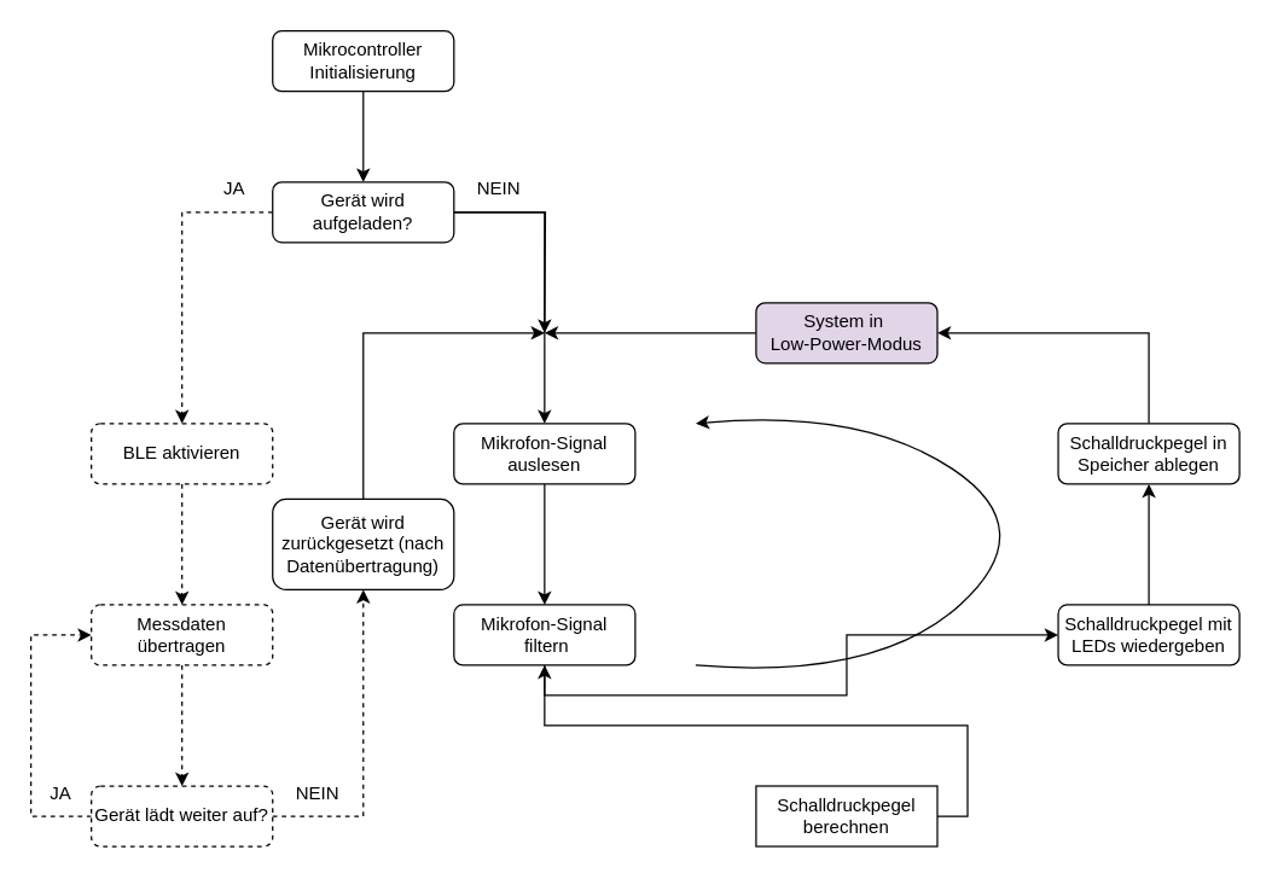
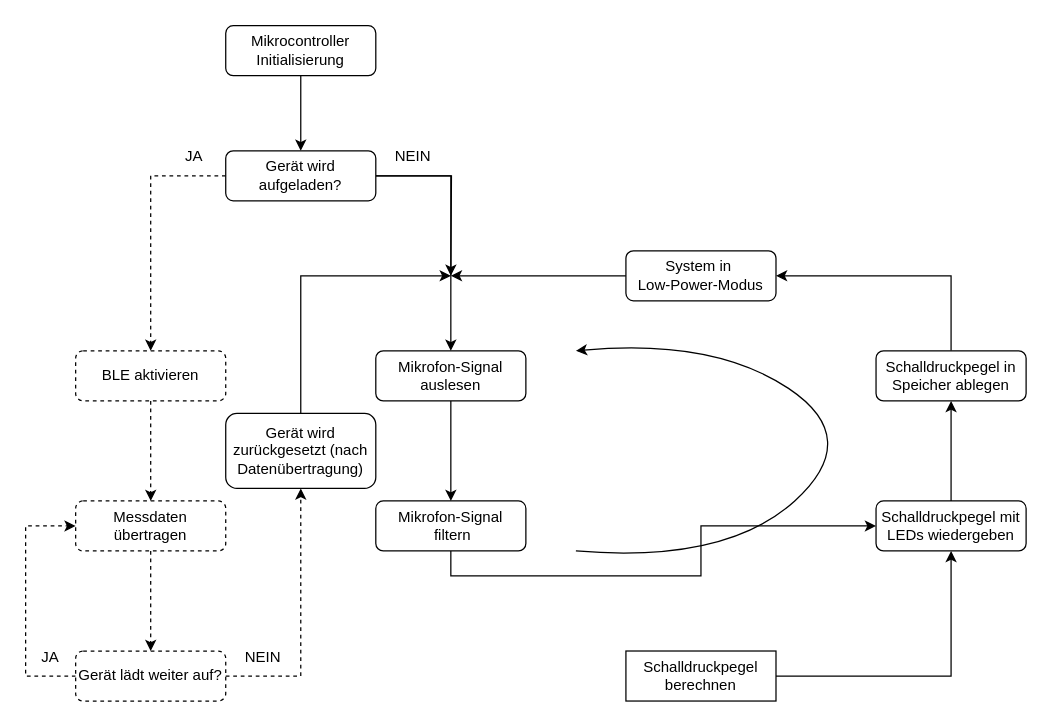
  <mxCell id="0" />
  <mxCell id="1" parent="0" />
  <mxCell id="2" style="edgeStyle=orthogonalEdgeStyle;rounded=0;orthogonalLoop=1;jettySize=auto;html=1;exitX=0.5;exitY=1;exitDx=0;exitDy=0;entryX=0.5;entryY=0;entryDx=0;entryDy=0;" parent="1" source="3" target="24" edge="1"><mxGeometry relative="1" as="geometry" /></mxCell>
  <mxCell id="3" value="Mikrocontroller Initialisierung" style="rounded=1;whiteSpace=wrap;html=1;" parent="1" vertex="1"><mxGeometry x="180" width="120" height="40" as="geometry" y="20" /></mxCell>
  <mxCell id="4" style="edgeStyle=orthogonalEdgeStyle;rounded=0;orthogonalLoop=1;jettySize=auto;html=1;exitX=0.5;exitY=1;exitDx=0;exitDy=0;entryX=0.5;entryY=0;entryDx=0;entryDy=0;" parent="1" source="5" target="7" edge="1"><mxGeometry relative="1" as="geometry" /></mxCell>
  <mxCell id="5" value="Mikrofon-Signal auslesen" style="rounded=1;whiteSpace=wrap;html=1;" parent="1" vertex="1"><mxGeometry x="300" y="280" width="120" height="40" as="geometry" /></mxCell>
  <mxCell id="6" style="edgeStyle=orthogonalEdgeStyle;rounded=0;orthogonalLoop=1;jettySize=auto;html=1;exitX=0.5;exitY=1;exitDx=0;exitDy=0;" parent="1" source="7" target="9" edge="1"><mxGeometry relative="1" as="geometry" /></mxCell>
  <mxCell id="7" value="&lt;span style=&quot;&quot;&gt;Mikrofon-Signal&lt;br&gt;&amp;nbsp;filtern&lt;/span&gt;" style="rounded=1;whiteSpace=wrap;html=1;" parent="1" vertex="1"><mxGeometry x="300" y="400" width="120" height="40" as="geometry" /></mxCell>
  <mxCell id="8" style="edgeStyle=orthogonalEdgeStyle;rounded=0;orthogonalLoop=1;jettySize=auto;html=1;exitX=0.5;exitY=0;exitDx=0;exitDy=0;entryX=0.5;entryY=1;entryDx=0;entryDy=0;" parent="1" source="9" target="11" edge="1"><mxGeometry relative="1" as="geometry" /></mxCell>
  <mxCell id="9" value="Schalldruckpegel mit LEDs wiedergeben" style="rounded=1;whiteSpace=wrap;html=1;" parent="1" vertex="1"><mxGeometry x="700" y="400" width="120" height="40" as="geometry" /></mxCell>
  <mxCell id="10" style="edgeStyle=orthogonalEdgeStyle;rounded=0;orthogonalLoop=1;jettySize=auto;html=1;exitX=0.5;exitY=0;exitDx=0;exitDy=0;entryX=1;entryY=0.5;entryDx=0;entryDy=0;" parent="1" source="11" target="15" edge="1"><mxGeometry relative="1" as="geometry" /></mxCell>
  <mxCell id="11" value="Schalldruckpegel in Speicher ablegen" style="rounded=1;whiteSpace=wrap;html=1;" parent="1" vertex="1"><mxGeometry x="700" y="280" width="120" height="40" as="geometry" /></mxCell>
- <mxCell id="12" style="edgeStyle=orthogonalEdgeStyle;rounded=0;orthogonalLoop=1;jettySize=auto;html=1;exitX=1;exitY=0.5;exitDx=0;exitDy=0;" parent="1" source="13" target="7" edge="1"><mxGeometry relative="1" as="geometry" /></mxCell>
+ <mxCell id="12" style="edgeStyle=orthogonalEdgeStyle;rounded=0;orthogonalLoop=1;jettySize=auto;html=1;exitX=1;exitY=0.5;exitDx=0;exitDy=0;entryX=0.5;entryY=1;entryDx=0;entryDy=0;" parent="1" source="13" target="9" edge="1"><mxGeometry relative="1" as="geometry" /></mxCell>
  <mxCell id="13" value="Schalldruckpegel berechnen" style="whiteSpace=wrap;html=1;rounded=0;" parent="1" vertex="1"><mxGeometry x="500" y="520" width="120" height="40" as="geometry" /></mxCell>
  <mxCell id="14" style="edgeStyle=orthogonalEdgeStyle;rounded=0;orthogonalLoop=1;jettySize=auto;html=1;" parent="1" source="15" edge="1"><mxGeometry relative="1" as="geometry"><mxPoint x="360" y="220" as="targetPoint" /></mxGeometry></mxCell>
- <mxCell id="15" value="System in&amp;nbsp;&lt;div&gt;Low-Power-Modus&lt;/div&gt;" style="rounded=1;whiteSpace=wrap;html=1;fillColor=#e1d5e7;" parent="1" vertex="1"><mxGeometry x="500" y="200" width="120" height="40" as="geometry" /></mxCell>
+ <mxCell id="15" value="System in&amp;nbsp;&lt;div&gt;Low-Power-Modus&lt;/div&gt;" style="rounded=1;whiteSpace=wrap;html=1;" parent="1" vertex="1"><mxGeometry x="500" y="200" width="120" height="40" as="geometry" /></mxCell>
  <mxCell id="16" value="" style="curved=1;endArrow=classic;html=1;rounded=0;" parent="1" edge="1"><mxGeometry width="50" height="50" relative="1" as="geometry"><mxPoint x="460" y="440" as="sourcePoint" /><mxPoint x="460" y="280" as="targetPoint" /><Array as="points"><mxPoint x="580" y="450" /><mxPoint x="690" y="350" /><mxPoint x="570" y="270" /><mxPoint x="460" y="280" /></Array></mxGeometry></mxCell>
  <mxCell id="17" style="edgeStyle=orthogonalEdgeStyle;rounded=0;orthogonalLoop=1;jettySize=auto;html=1;exitX=0.5;exitY=1;exitDx=0;exitDy=0;entryX=0.5;entryY=0;entryDx=0;entryDy=0;dashed=1;" parent="1" source="18" target="20" edge="1"><mxGeometry relative="1" as="geometry" /></mxCell>
  <mxCell id="18" value="BLE aktivieren" style="rounded=1;whiteSpace=wrap;html=1;dashed=1;" parent="1" vertex="1"><mxGeometry x="60" y="280" width="120" height="40" as="geometry" /></mxCell>
  <mxCell id="19" style="edgeStyle=orthogonalEdgeStyle;rounded=0;orthogonalLoop=1;jettySize=auto;html=1;exitX=0.5;exitY=1;exitDx=0;exitDy=0;entryX=0.5;entryY=0;entryDx=0;entryDy=0;dashed=1;" parent="1" source="20" target="26" edge="1"><mxGeometry relative="1" as="geometry" /></mxCell>
  <mxCell id="20" value="Messdaten übertragen" style="rounded=1;whiteSpace=wrap;html=1;dashed=1;" parent="1" vertex="1"><mxGeometry x="60" y="400" width="120" height="40" as="geometry" /></mxCell>
  <mxCell id="21" style="edgeStyle=orthogonalEdgeStyle;rounded=0;orthogonalLoop=1;jettySize=auto;html=1;exitX=0;exitY=0.5;exitDx=0;exitDy=0;dashed=1;entryX=0.5;entryY=0;entryDx=0;entryDy=0;" parent="1" source="24" target="18" edge="1"><mxGeometry relative="1" as="geometry"><mxPoint x="200" y="220" as="targetPoint" /><Array as="points"><mxPoint x="120" y="140" /></Array></mxGeometry></mxCell>
  <mxCell id="22" style="edgeStyle=orthogonalEdgeStyle;rounded=0;orthogonalLoop=1;jettySize=auto;html=1;exitX=1;exitY=0.5;exitDx=0;exitDy=0;" parent="1" source="24" edge="1"><mxGeometry relative="1" as="geometry"><mxPoint x="360" y="220" as="targetPoint" /></mxGeometry></mxCell>
  <mxCell id="23" style="edgeStyle=orthogonalEdgeStyle;rounded=0;orthogonalLoop=1;jettySize=auto;html=1;exitX=1;exitY=0.5;exitDx=0;exitDy=0;entryX=0.5;entryY=0;entryDx=0;entryDy=0;" parent="1" source="24" target="5" edge="1"><mxGeometry relative="1" as="geometry" /></mxCell>
  <mxCell id="24" value="Gerät wird aufgeladen?" style="rounded=1;whiteSpace=wrap;html=1;" parent="1" vertex="1"><mxGeometry x="180" y="120" width="120" height="40" as="geometry" /></mxCell>
  <mxCell id="25" style="edgeStyle=orthogonalEdgeStyle;rounded=0;orthogonalLoop=1;jettySize=auto;html=1;exitX=0;exitY=0.5;exitDx=0;exitDy=0;entryX=0;entryY=0.5;entryDx=0;entryDy=0;dashed=1;" parent="1" source="26" target="20" edge="1"><mxGeometry relative="1" as="geometry"><Array as="points"><mxPoint x="20" y="540" /><mxPoint x="20" y="420" /></Array></mxGeometry></mxCell>
  <mxCell id="26" value="Gerät lädt weiter auf?" style="rounded=1;whiteSpace=wrap;html=1;dashed=1;" parent="1" vertex="1"><mxGeometry x="60" y="520" width="120" height="40" as="geometry" /></mxCell>
  <mxCell id="27" value="JA" style="text;html=1;strokeColor=none;fillColor=none;align=center;verticalAlign=middle;whiteSpace=wrap;rounded=0;" parent="1" vertex="1"><mxGeometry x="130" y="110" width="50" height="30" as="geometry" /></mxCell>
  <mxCell id="28" value="NEIN" style="text;html=1;strokeColor=none;fillColor=none;align=center;verticalAlign=middle;whiteSpace=wrap;rounded=0;" parent="1" vertex="1"><mxGeometry x="300" y="110" width="60" height="30" as="geometry" /></mxCell>
  <mxCell id="29" value="JA" style="text;html=1;strokeColor=none;fillColor=none;align=center;verticalAlign=middle;whiteSpace=wrap;rounded=0;" parent="1" vertex="1"><mxGeometry x="20" y="510" width="40" height="30" as="geometry" /></mxCell>
  <mxCell id="30" style="edgeStyle=orthogonalEdgeStyle;rounded=0;orthogonalLoop=1;jettySize=auto;html=1;exitX=0;exitY=1;exitDx=0;exitDy=0;entryX=0.5;entryY=1;entryDx=0;entryDy=0;dashed=1;" parent="1" source="31" target="33" edge="1"><mxGeometry relative="1" as="geometry"><Array as="points"><mxPoint x="240" y="540" /></Array></mxGeometry></mxCell>
  <mxCell id="31" value="NEIN" style="text;html=1;strokeColor=none;fillColor=none;align=center;verticalAlign=middle;whiteSpace=wrap;rounded=0;" parent="1" vertex="1"><mxGeometry x="180" y="510" width="60" height="30" as="geometry" /></mxCell>
  <mxCell id="32" style="edgeStyle=orthogonalEdgeStyle;rounded=0;orthogonalLoop=1;jettySize=auto;html=1;exitX=0.5;exitY=0;exitDx=0;exitDy=0;" parent="1" source="33" edge="1"><mxGeometry relative="1" as="geometry"><mxPoint x="360" y="220" as="targetPoint" /><Array as="points"><mxPoint x="240" y="220" /></Array></mxGeometry></mxCell>
  <mxCell id="33" value="Gerät wird zurückgesetzt (nach Datenübertragung)" style="rounded=1;whiteSpace=wrap;html=1;" parent="1" vertex="1"><mxGeometry x="180" y="330" width="120" height="60" as="geometry" /></mxCell>
